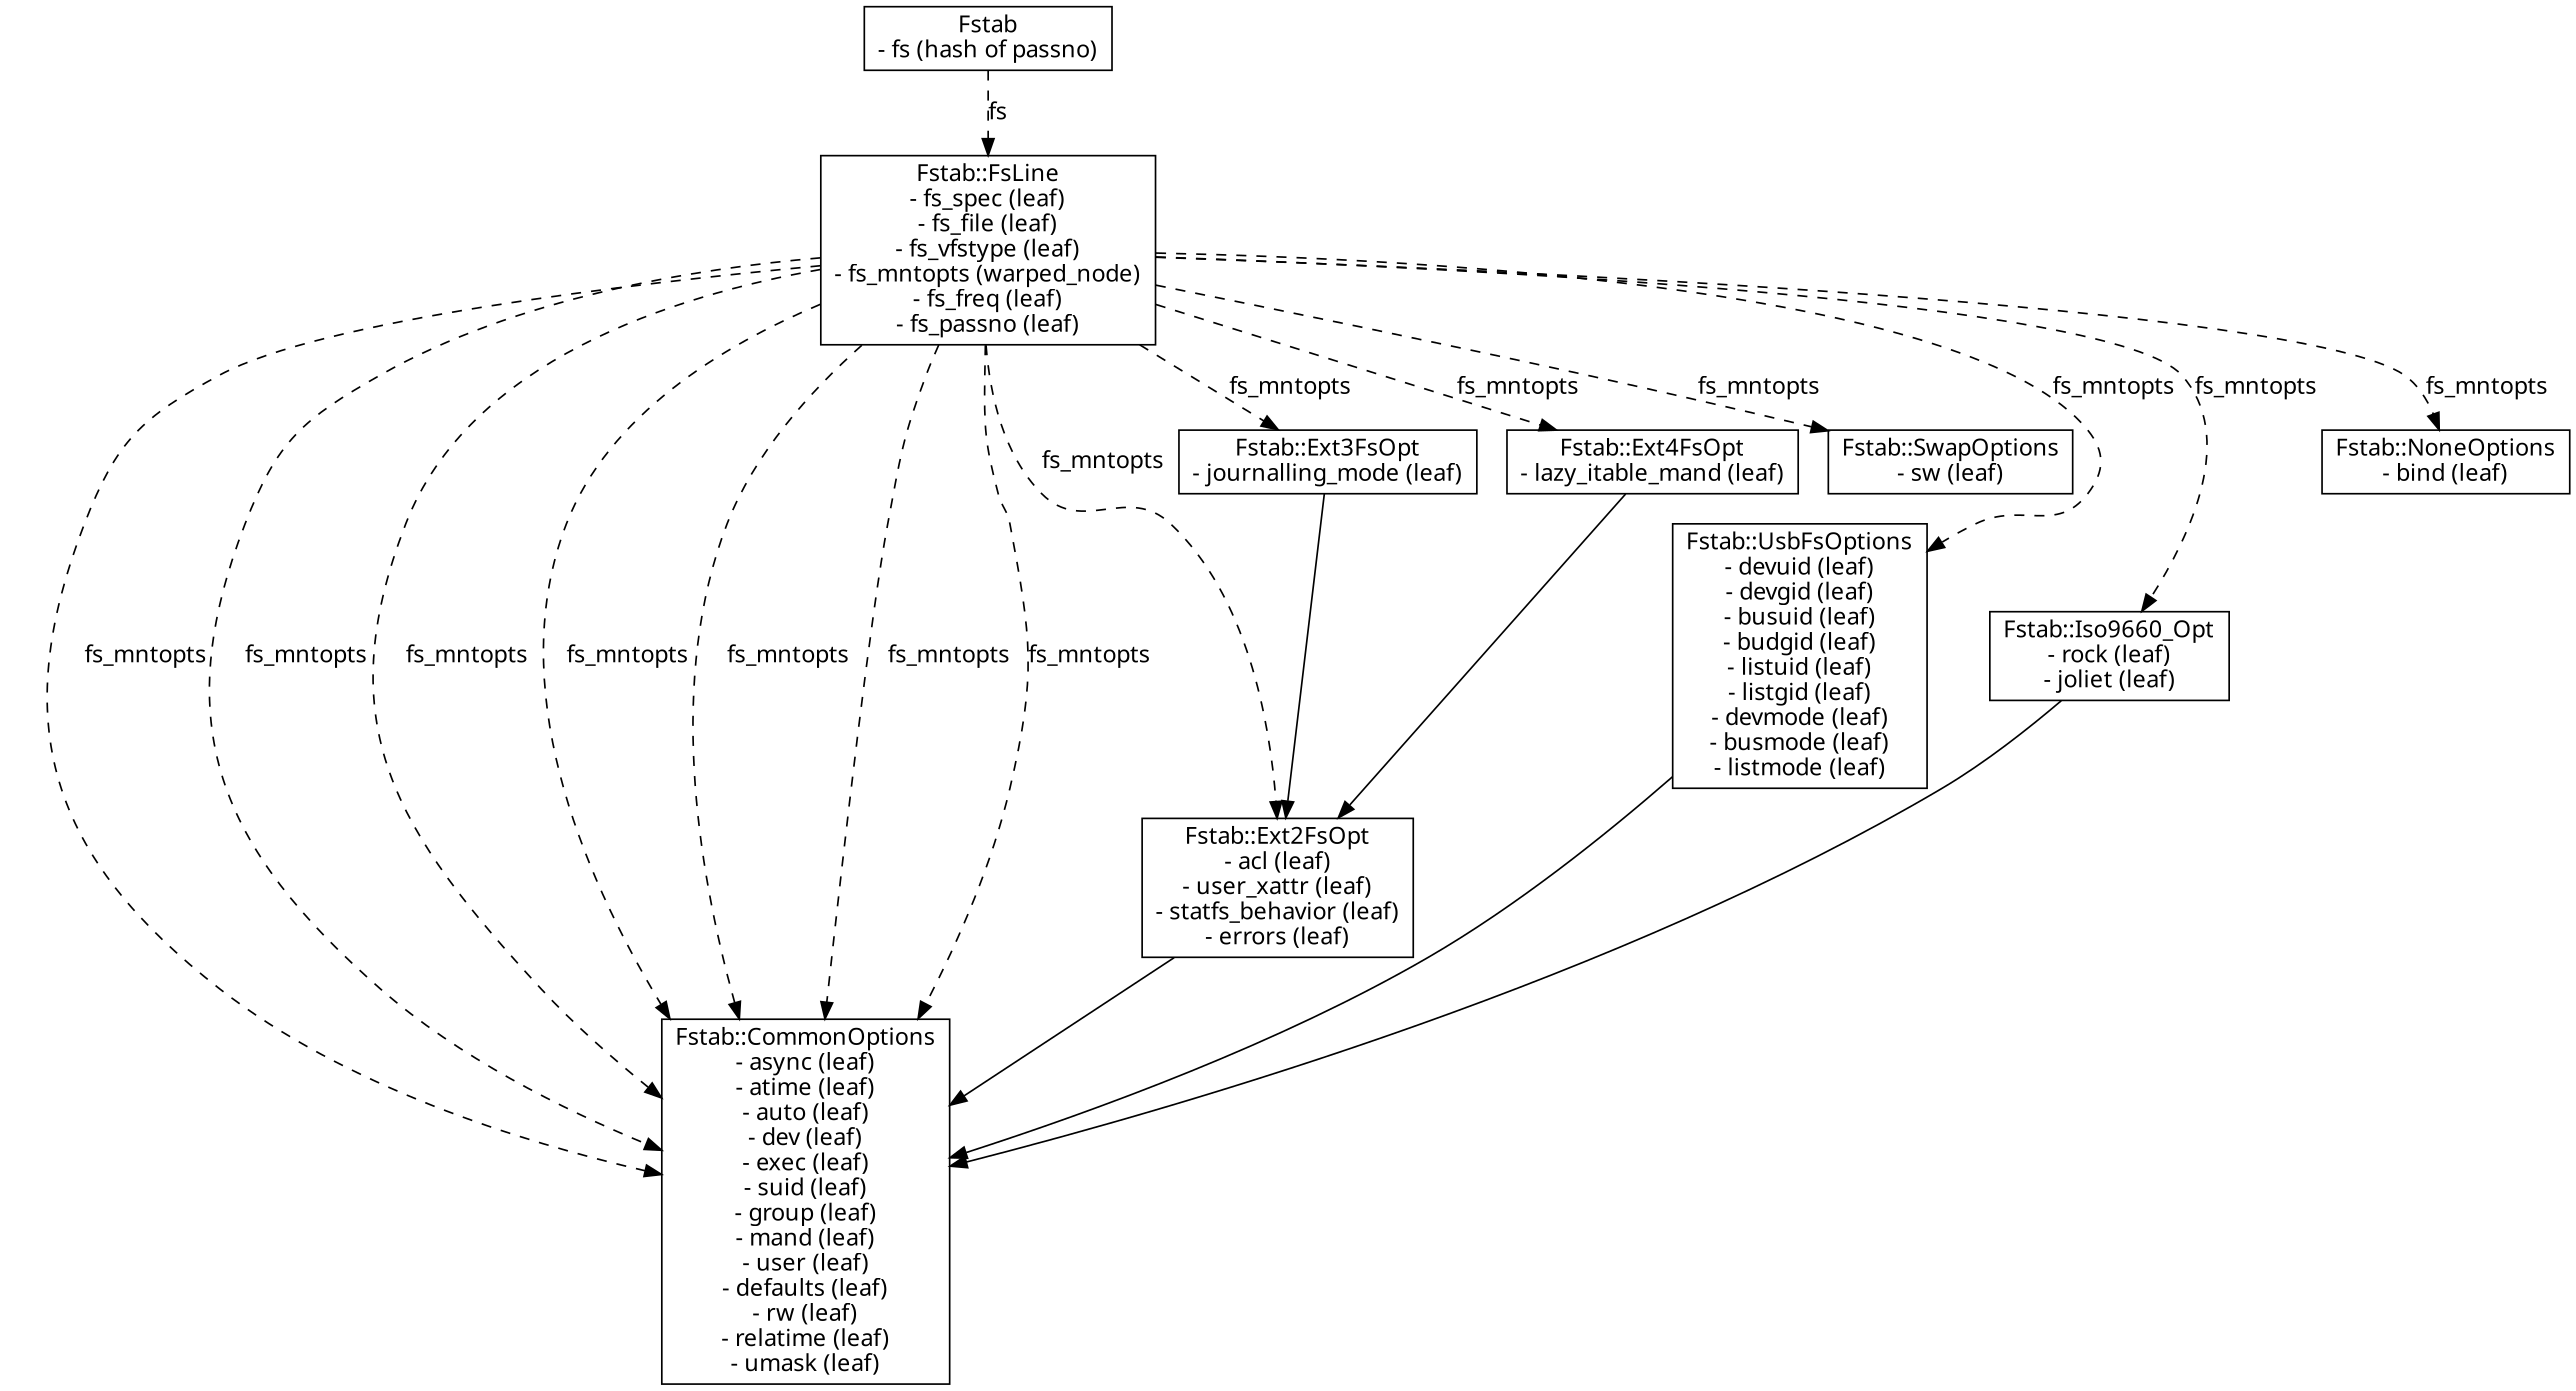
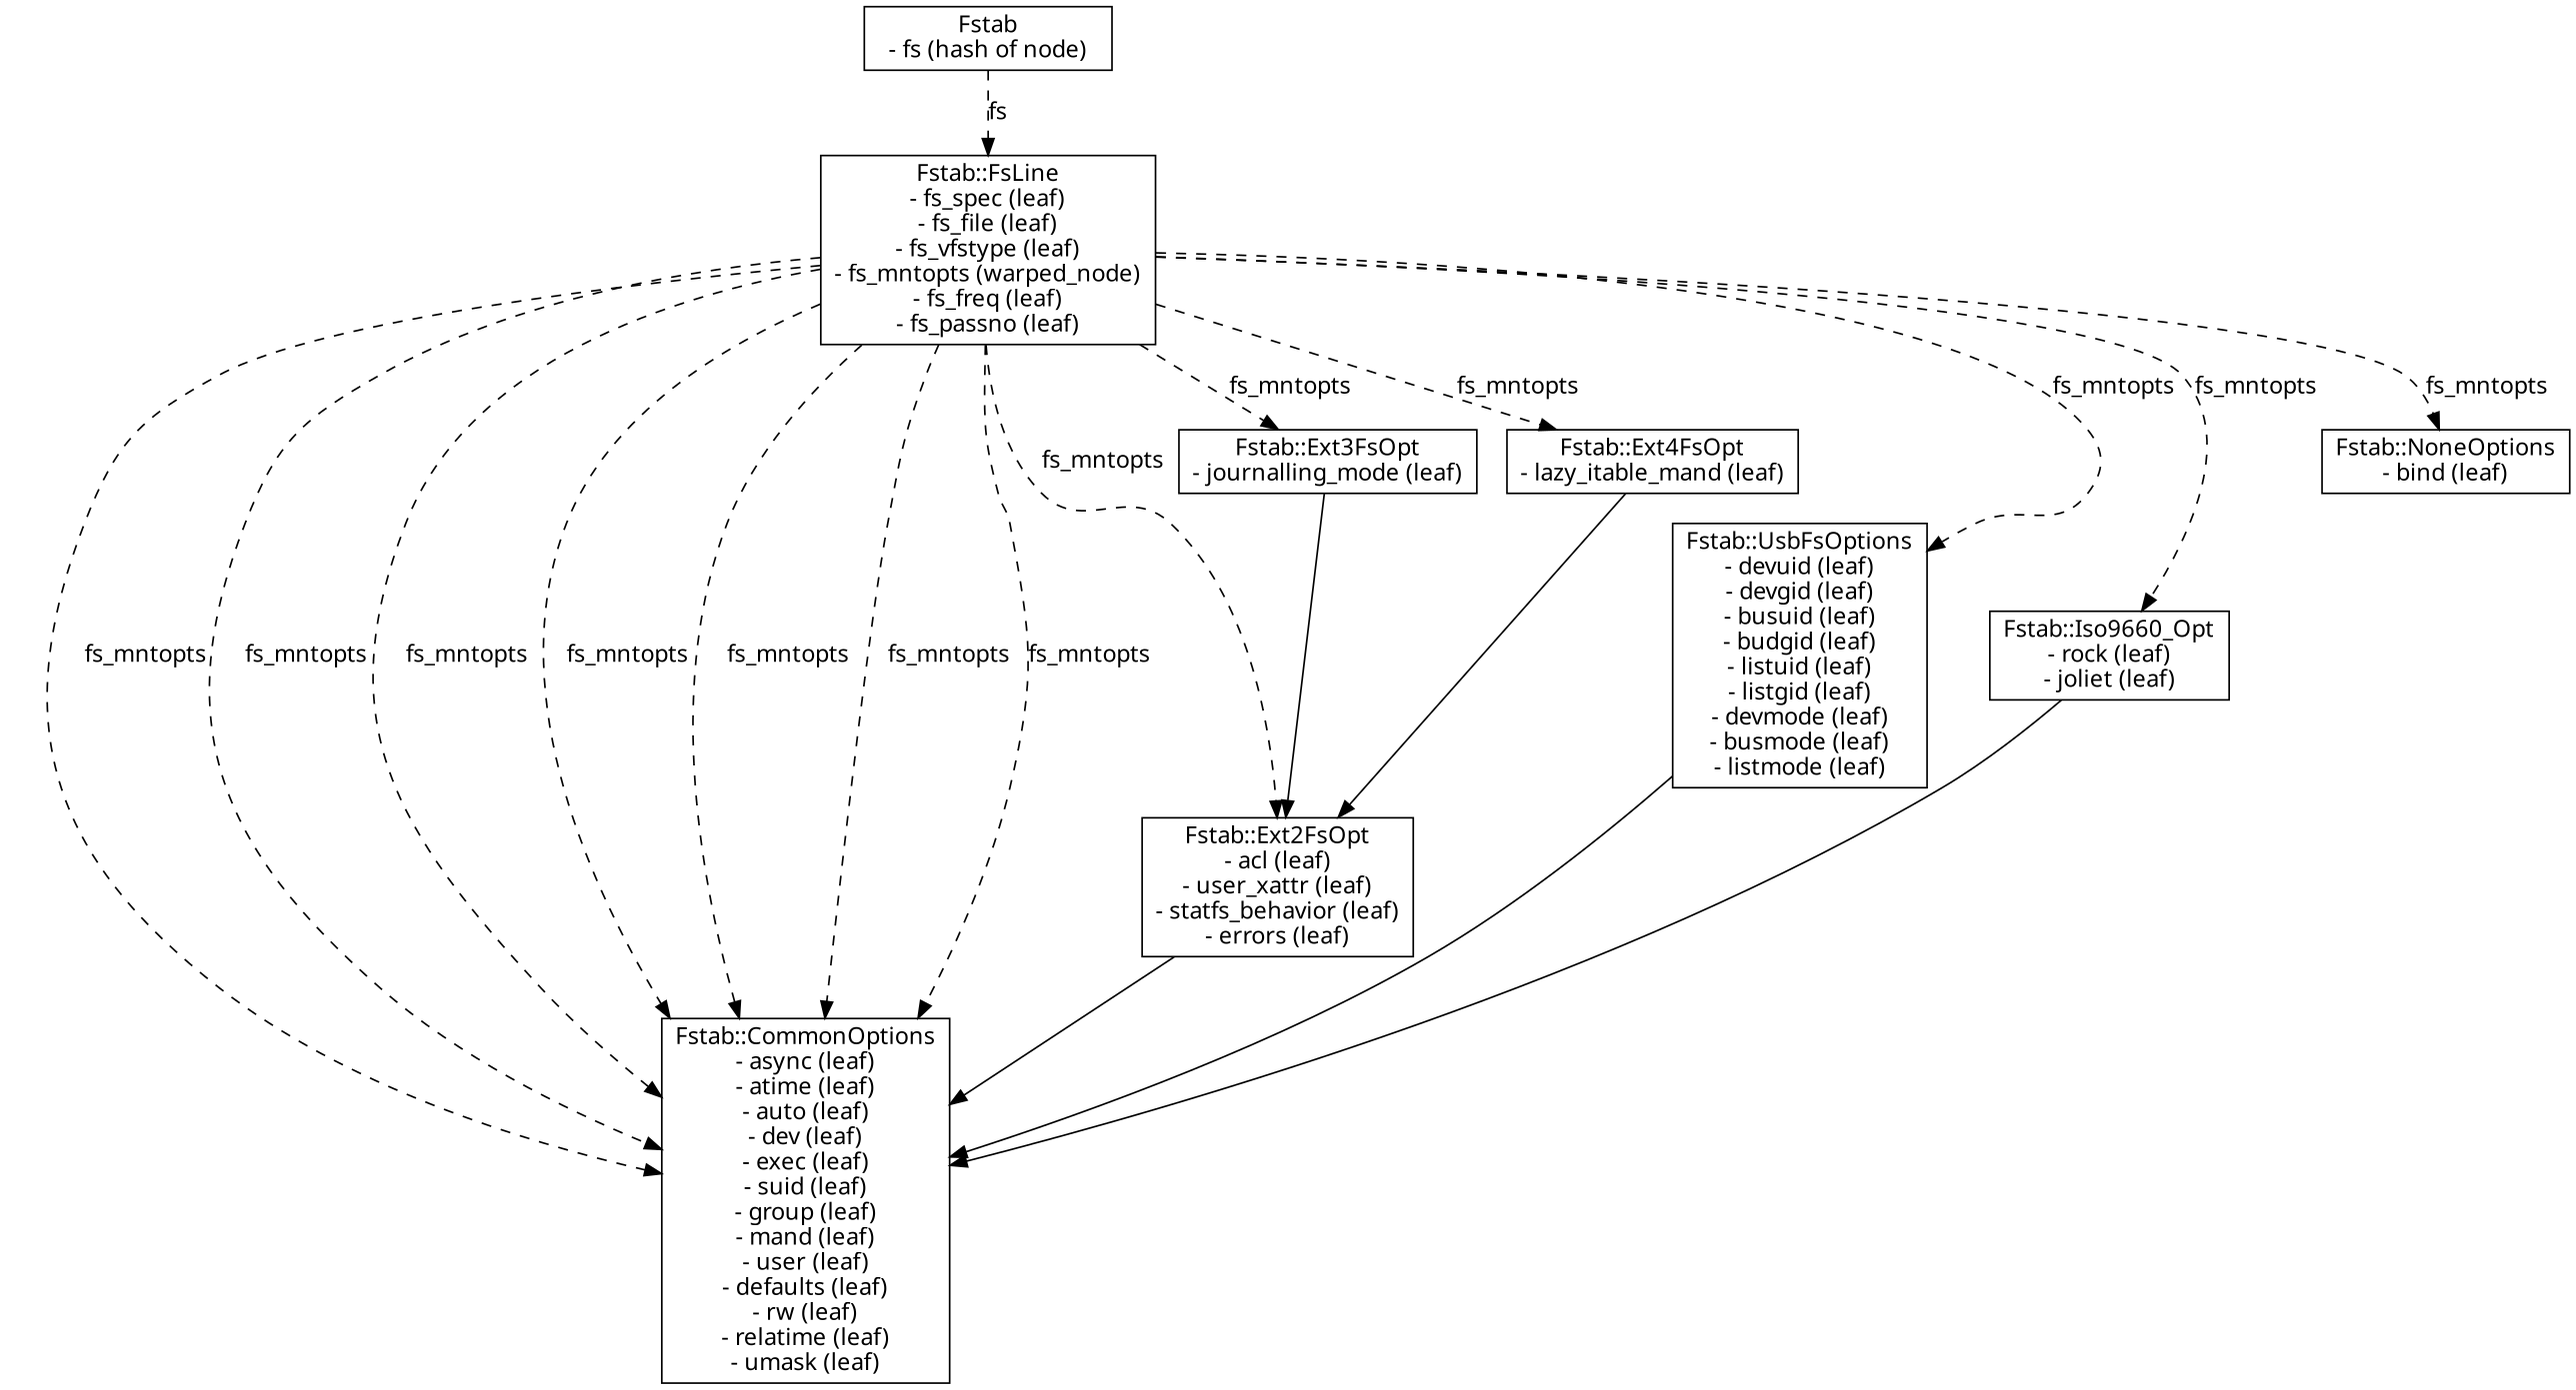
  digraph {
    fontname="Noto Sans"
    node [fontname="Noto Sans" shape=box]
    edge [fontname="Noto Sans" style=dashed]
-   n1 [label="Fstab\n- fs (hash of passno)\n"]
+   n1 [label="Fstab\n- fs (hash of node)\n"]
    n2 [label="Fstab::FsLine\n- fs_spec (leaf)\n- fs_file (leaf)\n- fs_vfstype (leaf)\n- fs_mntopts (warped_node)\n- fs_freq (leaf)\n- fs_passno (leaf)\n"]
    n3 [label="Fstab::CommonOptions\n- async (leaf)\n- atime (leaf)\n- auto (leaf)\n- dev (leaf)\n- exec (leaf)\n- suid (leaf)\n- group (leaf)\n- mand (leaf)\n- user (leaf)\n- defaults (leaf)\n- rw (leaf)\n- relatime (leaf)\n- umask (leaf)\n"]
    n4 [label="Fstab::Ext2FsOpt\n- acl (leaf)\n- user_xattr (leaf)\n- statfs_behavior (leaf)\n- errors (leaf)\n"]
    n5 [label="Fstab::Ext3FsOpt\n- journalling_mode (leaf)\n"]
    n6 [label="Fstab::Ext4FsOpt\n- lazy_itable_mand (leaf)\n"]
-   n7 [label="Fstab::SwapOptions\n- sw (leaf)\n"]
    n8 [label="Fstab::UsbFsOptions\n- devuid (leaf)\n- devgid (leaf)\n- busuid (leaf)\n- budgid (leaf)\n- listuid (leaf)\n- listgid (leaf)\n- devmode (leaf)\n- busmode (leaf)\n- listmode (leaf)\n"]
    n9 [label="Fstab::Iso9660_Opt\n- rock (leaf)\n- joliet (leaf)\n"]
    n10 [label="Fstab::NoneOptions\n- bind (leaf)\n"]
    n1 -> n2 [label=fs]
    n2 -> n3 [label=fs_mntopts]
    n2 -> n3 [label=fs_mntopts]
    n2 -> n3 [label=fs_mntopts]
    n2 -> n3 [label=fs_mntopts]
    n2 -> n3 [label=fs_mntopts]
    n2 -> n3 [label=fs_mntopts]
    n2 -> n3 [label=fs_mntopts]
    n2 -> n4 [label=fs_mntopts]
    n2 -> n5 [label=fs_mntopts]
    n2 -> n6 [label=fs_mntopts]
-   n2 -> n7 [label=fs_mntopts]
    n2 -> n8 [label=fs_mntopts]
    n2 -> n9 [label=fs_mntopts]
    n2 -> n10 [label=fs_mntopts]
    n4 -> n3 [style=""]
    n5 -> n4 [style=""]
    n6 -> n4 [style=""]
    n8 -> n3 [style=""]
    n9 -> n3 [style=""]
  }
